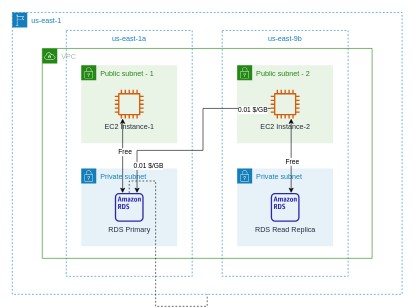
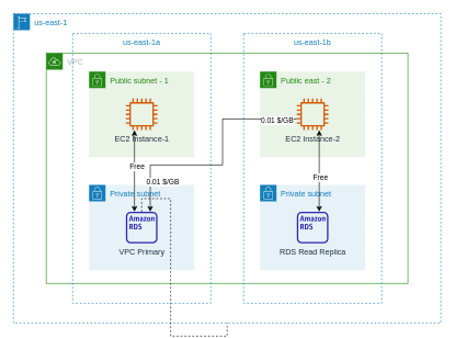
  <mxCell id="0" />
  <mxCell id="1" parent="0" />
  <mxCell id="2" value="VPC" style="points=[[0,0],[0.25,0],[0.5,0],[0.75,0],[1,0],[1,0.25],[1,0.5],[1,0.75],[1,1],[0.75,1],[0.5,1],[0.25,1],[0,1],[0,0.75],[0,0.5],[0,0.25]];outlineConnect=0;gradientColor=none;html=1;whiteSpace=wrap;fontSize=12;fontStyle=0;container=1;pointerEvents=0;collapsible=0;recursiveResize=0;shape=mxgraph.aws4.group;grIcon=mxgraph.aws4.group_vpc;strokeColor=#248814;fillColor=none;verticalAlign=top;align=left;spacingLeft=30;fontColor=#AAB7B8;dashed=0;" vertex="1" parent="1"><mxGeometry x="70" y="80" width="550" height="350" as="geometry" /></mxCell>
  <mxCell id="3" value="us-east-1" style="points=[[0,0],[0.25,0],[0.5,0],[0.75,0],[1,0],[1,0.25],[1,0.5],[1,0.75],[1,1],[0.75,1],[0.5,1],[0.25,1],[0,1],[0,0.75],[0,0.5],[0,0.25]];outlineConnect=0;gradientColor=none;html=1;whiteSpace=wrap;fontSize=12;fontStyle=0;container=1;pointerEvents=0;collapsible=0;recursiveResize=0;shape=mxgraph.aws4.group;grIcon=mxgraph.aws4.group_region;strokeColor=#147EBA;fillColor=none;verticalAlign=top;align=left;spacingLeft=30;fontColor=#147EBA;dashed=1;" vertex="1" parent="1"><mxGeometry x="20" y="20" width="650" height="470" as="geometry" /></mxCell>
- <mxCell id="4" value="us-east-9b" style="fillColor=none;strokeColor=#147EBA;dashed=1;verticalAlign=top;fontStyle=0;fontColor=#147EBA;" vertex="1" parent="1"><mxGeometry x="370" y="50" width="210" height="410" as="geometry" /></mxCell>
+ <mxCell id="4" value="us-east-1b" style="fillColor=none;strokeColor=#147EBA;dashed=1;verticalAlign=top;fontStyle=0;fontColor=#147EBA;" vertex="1" parent="1"><mxGeometry x="370" y="50" width="210" height="410" as="geometry" /></mxCell>
  <mxCell id="5" value="Private subnet" style="points=[[0,0],[0.25,0],[0.5,0],[0.75,0],[1,0],[1,0.25],[1,0.5],[1,0.75],[1,1],[0.75,1],[0.5,1],[0.25,1],[0,1],[0,0.75],[0,0.5],[0,0.25]];outlineConnect=0;gradientColor=none;html=1;whiteSpace=wrap;fontSize=12;fontStyle=0;container=0;pointerEvents=0;collapsible=0;recursiveResize=0;shape=mxgraph.aws4.group;grIcon=mxgraph.aws4.group_security_group;grStroke=0;strokeColor=#147EBA;fillColor=#E6F2F8;verticalAlign=top;align=left;spacingLeft=30;fontColor=#147EBA;dashed=0;" vertex="1" parent="1"><mxGeometry x="395" y="280" width="160" height="130" as="geometry" /></mxCell>
  <mxCell id="6" value="us-east-1a" style="fillColor=none;strokeColor=#147EBA;dashed=1;verticalAlign=top;fontStyle=0;fontColor=#147EBA;" vertex="1" parent="1"><mxGeometry x="110" y="50" width="210" height="410" as="geometry" /></mxCell>
  <mxCell id="7" value="Public subnet - 1" style="points=[[0,0],[0.25,0],[0.5,0],[0.75,0],[1,0],[1,0.25],[1,0.5],[1,0.75],[1,1],[0.75,1],[0.5,1],[0.25,1],[0,1],[0,0.75],[0,0.5],[0,0.25]];outlineConnect=0;gradientColor=none;html=1;whiteSpace=wrap;fontSize=12;fontStyle=0;container=0;pointerEvents=0;collapsible=0;recursiveResize=0;shape=mxgraph.aws4.group;grIcon=mxgraph.aws4.group_security_group;grStroke=0;strokeColor=#248814;fillColor=#E9F3E6;verticalAlign=top;align=left;spacingLeft=30;fontColor=#248814;dashed=0;" vertex="1" parent="1"><mxGeometry x="135" y="108" width="160" height="130" as="geometry" /></mxCell>
  <mxCell id="8" value="Private subnet" style="points=[[0,0],[0.25,0],[0.5,0],[0.75,0],[1,0],[1,0.25],[1,0.5],[1,0.75],[1,1],[0.75,1],[0.5,1],[0.25,1],[0,1],[0,0.75],[0,0.5],[0,0.25]];outlineConnect=0;gradientColor=none;html=1;whiteSpace=wrap;fontSize=12;fontStyle=0;container=0;pointerEvents=0;collapsible=0;recursiveResize=0;shape=mxgraph.aws4.group;grIcon=mxgraph.aws4.group_security_group;grStroke=0;strokeColor=#147EBA;fillColor=#E6F2F8;verticalAlign=top;align=left;spacingLeft=30;fontColor=#147EBA;dashed=0;" vertex="1" parent="1"><mxGeometry x="135" y="280" width="160" height="130" as="geometry" /></mxCell>
  <mxCell id="9" style="edgeStyle=orthogonalEdgeStyle;rounded=0;orthogonalLoop=1;jettySize=auto;html=1;endArrow=none;endFill=0;dashed=1;" edge="1" parent="1" source="10" target="3"><mxGeometry relative="1" as="geometry" /></mxCell>
- <mxCell id="10" value="RDS Primary" style="sketch=0;outlineConnect=0;fontColor=#232F3E;gradientColor=none;fillColor=#2E27AD;strokeColor=none;dashed=0;verticalLabelPosition=bottom;verticalAlign=top;align=center;html=1;fontSize=12;fontStyle=0;aspect=fixed;pointerEvents=1;shape=mxgraph.aws4.rds_instance_alt;" vertex="1" parent="1"><mxGeometry x="191" y="321" width="48" height="48" as="geometry" /></mxCell>
+ <mxCell id="10" value="VPC Primary" style="sketch=0;outlineConnect=0;fontColor=#232F3E;gradientColor=none;fillColor=#2E27AD;strokeColor=none;dashed=0;verticalLabelPosition=bottom;verticalAlign=top;align=center;html=1;fontSize=12;fontStyle=0;aspect=fixed;pointerEvents=1;shape=mxgraph.aws4.rds_instance_alt;" vertex="1" parent="1"><mxGeometry x="191" y="321" width="48" height="48" as="geometry" /></mxCell>
  <mxCell id="11" style="edgeStyle=orthogonalEdgeStyle;rounded=0;orthogonalLoop=1;jettySize=auto;html=1;startArrow=classic;startFill=1;" edge="1" parent="1"><mxGeometry relative="1" as="geometry"><mxPoint x="204" y="197" as="sourcePoint" /><mxPoint x="204" y="321" as="targetPoint" /></mxGeometry></mxCell>
  <mxCell id="12" value="Free" style="edgeLabel;html=1;align=center;verticalAlign=middle;resizable=0;points=[];" vertex="1" connectable="0" parent="11"><mxGeometry x="0.065" y="3" relative="1" as="geometry"><mxPoint y="-11" as="offset" /></mxGeometry></mxCell>
  <mxCell id="13" value="EC2 Instance-1" style="sketch=0;outlineConnect=0;fontColor=#232F3E;gradientColor=none;fillColor=#D45B07;strokeColor=none;dashed=0;verticalLabelPosition=bottom;verticalAlign=top;align=center;html=1;fontSize=12;fontStyle=0;aspect=fixed;pointerEvents=1;shape=mxgraph.aws4.instance2;" vertex="1" parent="1"><mxGeometry x="191" y="149" width="48" height="48" as="geometry" /></mxCell>
- <mxCell id="14" value="Public subnet - 2" style="points=[[0,0],[0.25,0],[0.5,0],[0.75,0],[1,0],[1,0.25],[1,0.5],[1,0.75],[1,1],[0.75,1],[0.5,1],[0.25,1],[0,1],[0,0.75],[0,0.5],[0,0.25]];outlineConnect=0;gradientColor=none;html=1;whiteSpace=wrap;fontSize=12;fontStyle=0;container=0;pointerEvents=0;collapsible=0;recursiveResize=0;shape=mxgraph.aws4.group;grIcon=mxgraph.aws4.group_security_group;grStroke=0;strokeColor=#248814;fillColor=#E9F3E6;verticalAlign=top;align=left;spacingLeft=30;fontColor=#248814;dashed=0;" vertex="1" parent="1"><mxGeometry x="395" y="108" width="160" height="130" as="geometry" /></mxCell>
+ <mxCell id="14" value="Public east - 2" style="points=[[0,0],[0.25,0],[0.5,0],[0.75,0],[1,0],[1,0.25],[1,0.5],[1,0.75],[1,1],[0.75,1],[0.5,1],[0.25,1],[0,1],[0,0.75],[0,0.5],[0,0.25]];outlineConnect=0;gradientColor=none;html=1;whiteSpace=wrap;fontSize=12;fontStyle=0;container=0;pointerEvents=0;collapsible=0;recursiveResize=0;shape=mxgraph.aws4.group;grIcon=mxgraph.aws4.group_security_group;grStroke=0;strokeColor=#248814;fillColor=#E9F3E6;verticalAlign=top;align=left;spacingLeft=30;fontColor=#248814;dashed=0;" vertex="1" parent="1"><mxGeometry x="395" y="108" width="160" height="130" as="geometry" /></mxCell>
  <mxCell id="15" value="RDS Read Replica" style="sketch=0;outlineConnect=0;fontColor=#232F3E;gradientColor=none;fillColor=#2E27AD;strokeColor=none;dashed=0;verticalLabelPosition=bottom;verticalAlign=top;align=center;html=1;fontSize=12;fontStyle=0;aspect=fixed;pointerEvents=1;shape=mxgraph.aws4.rds_instance_alt;" vertex="1" parent="1"><mxGeometry x="451" y="321" width="48" height="48" as="geometry" /></mxCell>
  <mxCell id="16" style="edgeStyle=orthogonalEdgeStyle;rounded=0;orthogonalLoop=1;jettySize=auto;html=1;endArrow=classic;endFill=1;startArrow=classic;startFill=1;" edge="1" parent="1"><mxGeometry relative="1" as="geometry"><mxPoint x="485" y="197" as="sourcePoint" /><mxPoint x="485" y="321" as="targetPoint" /></mxGeometry></mxCell>
  <mxCell id="17" value="Free" style="edgeLabel;html=1;align=center;verticalAlign=middle;resizable=0;points=[];" vertex="1" connectable="0" parent="16"><mxGeometry y="1" relative="1" as="geometry"><mxPoint y="9" as="offset" /></mxGeometry></mxCell>
  <mxCell id="18" style="edgeStyle=orthogonalEdgeStyle;rounded=0;orthogonalLoop=1;jettySize=auto;html=1;startArrow=none;startFill=0;endArrow=classic;endFill=1;" edge="1" parent="1" source="21"><mxGeometry relative="1" as="geometry"><mxPoint x="449" y="170" as="sourcePoint" /><mxPoint x="228" y="321" as="targetPoint" /><Array as="points"><mxPoint x="338" y="180" /><mxPoint x="338" y="250" /><mxPoint x="228" y="250" /></Array></mxGeometry></mxCell>
  <mxCell id="19" value="0.01 $/GB" style="edgeLabel;html=1;align=center;verticalAlign=middle;resizable=0;points=[];" vertex="1" connectable="0" parent="18"><mxGeometry x="-0.83" y="2" relative="1" as="geometry"><mxPoint as="offset" /></mxGeometry></mxCell>
  <mxCell id="20" value="0.01 $/GB" style="edgeLabel;html=1;align=center;verticalAlign=middle;resizable=0;points=[];" vertex="1" connectable="0" parent="18"><mxGeometry x="0.747" y="1" relative="1" as="geometry"><mxPoint x="17" as="offset" /></mxGeometry></mxCell>
  <mxCell id="21" value="EC2 Instance-2" style="sketch=0;outlineConnect=0;fontColor=#232F3E;gradientColor=none;fillColor=#D45B07;strokeColor=none;dashed=0;verticalLabelPosition=bottom;verticalAlign=top;align=center;html=1;fontSize=12;fontStyle=0;aspect=fixed;pointerEvents=1;shape=mxgraph.aws4.instance2;" vertex="1" parent="1"><mxGeometry x="451" y="149" width="48" height="48" as="geometry" /></mxCell>
